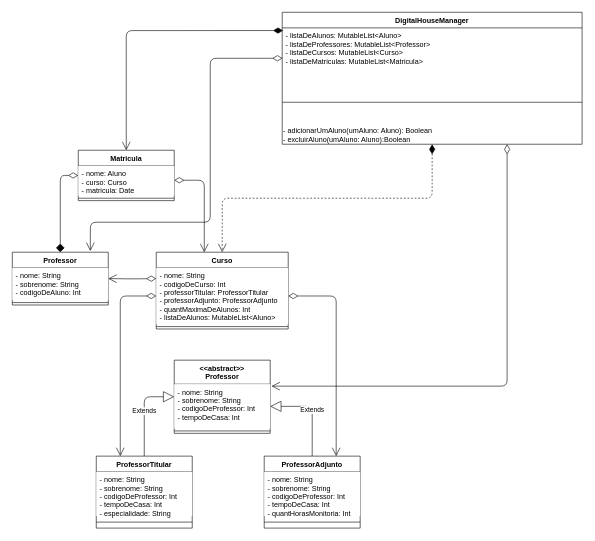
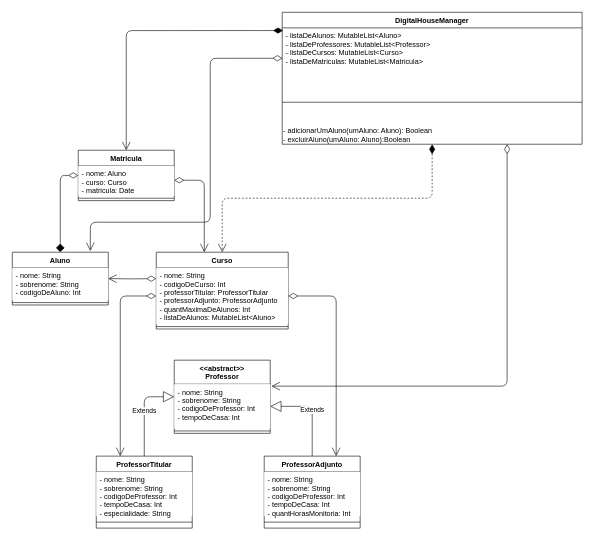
  <mxCell id="0" />
  <mxCell id="1" parent="0" />
  <mxCell id="2" value="Extends" style="endArrow=block;endSize=16;endFill=0;html=1;entryX=0;entryY=0.5;entryDx=0;entryDy=0;exitX=0.5;exitY=0;exitDx=0;exitDy=0;" edge="1" parent="1" source="20" target="13"><mxGeometry width="160" relative="1" as="geometry"><mxPoint x="200" y="740" as="sourcePoint" /><mxPoint x="360" y="740" as="targetPoint" /><Array as="points"><mxPoint x="240" y="661" /></Array></mxGeometry></mxCell>
  <mxCell id="3" value="Extends" style="endArrow=block;endSize=16;endFill=0;html=1;entryX=1;entryY=0.5;entryDx=0;entryDy=0;exitX=0.5;exitY=0;exitDx=0;exitDy=0;" edge="1" parent="1" source="23" target="14"><mxGeometry width="160" relative="1" as="geometry"><mxPoint x="480" y="710" as="sourcePoint" /><mxPoint x="640" y="710" as="targetPoint" /><Array as="points"><mxPoint x="520" y="677" /></Array></mxGeometry></mxCell>
  <mxCell id="4" value="" style="endArrow=open;html=1;endSize=12;startArrow=diamondThin;startSize=14;startFill=0;edgeStyle=orthogonalEdgeStyle;align=left;verticalAlign=bottom;exitX=0;exitY=0.5;exitDx=0;exitDy=0;entryX=0.25;entryY=0;entryDx=0;entryDy=0;" edge="1" parent="1" source="27" target="20"><mxGeometry x="-0.821" y="-34" relative="1" as="geometry"><mxPoint x="80" y="670" as="sourcePoint" /><mxPoint x="240" y="670" as="targetPoint" /><mxPoint as="offset" /></mxGeometry></mxCell>
  <mxCell id="5" value="" style="endArrow=open;html=1;endSize=12;startArrow=diamondThin;startSize=14;startFill=0;edgeStyle=orthogonalEdgeStyle;align=left;verticalAlign=bottom;exitX=1;exitY=0.5;exitDx=0;exitDy=0;entryX=0.75;entryY=0;entryDx=0;entryDy=0;" edge="1" parent="1" source="27" target="23"><mxGeometry x="-0.832" y="34" relative="1" as="geometry"><mxPoint x="510" y="520" as="sourcePoint" /><mxPoint x="670" y="520" as="targetPoint" /><mxPoint as="offset" /></mxGeometry></mxCell>
  <mxCell id="6" value="" style="endArrow=open;html=1;endSize=12;startArrow=diamondThin;startSize=14;startFill=0;edgeStyle=orthogonalEdgeStyle;align=left;verticalAlign=bottom;entryX=1;entryY=0.5;entryDx=0;entryDy=0;" edge="1" parent="1" target="29"><mxGeometry x="-1" y="20" relative="1" as="geometry"><mxPoint x="260" y="464" as="sourcePoint" /><mxPoint x="300" y="370" as="targetPoint" /><mxPoint as="offset" /></mxGeometry></mxCell>
  <mxCell id="7" value="1" style="endArrow=diamond;html=1;endSize=12;startArrow=diamondThin;startSize=14;startFill=0;edgeStyle=orthogonalEdgeStyle;align=left;verticalAlign=bottom;exitX=0;exitY=0.5;exitDx=0;exitDy=0;entryX=0.5;entryY=0;entryDx=0;entryDy=0;" edge="1" parent="1" source="32" target="29"><mxGeometry x="-1" y="3" relative="1" as="geometry"><mxPoint x="50" y="300" as="sourcePoint" /><mxPoint x="210" y="300" as="targetPoint" /></mxGeometry></mxCell>
  <mxCell id="8" value="" style="endArrow=open;html=1;endSize=12;startArrow=diamondThin;startSize=14;startFill=1;edgeStyle=orthogonalEdgeStyle;align=left;verticalAlign=bottom;exitX=0.5;exitY=1;exitDx=0;exitDy=0;entryX=0.5;entryY=0;entryDx=0;entryDy=0;dashed=1;" edge="1" parent="1" source="16" target="26"><mxGeometry x="-0.559" y="120" relative="1" as="geometry"><mxPoint x="560" y="380" as="sourcePoint" /><mxPoint x="720" y="380" as="targetPoint" /><mxPoint x="120" y="-120" as="offset" /></mxGeometry></mxCell>
  <mxCell id="9" value="" style="endArrow=open;html=1;endSize=12;startArrow=diamondThin;startSize=14;startFill=0;edgeStyle=orthogonalEdgeStyle;align=left;verticalAlign=bottom;exitX=0.75;exitY=1;exitDx=0;exitDy=0;entryX=1.013;entryY=0.045;entryDx=0;entryDy=0;entryPerimeter=0;" edge="1" parent="1" source="16" target="14"><mxGeometry x="-1" y="3" relative="1" as="geometry"><mxPoint x="660" y="410" as="sourcePoint" /><mxPoint x="820" y="410" as="targetPoint" /></mxGeometry></mxCell>
  <mxCell id="10" value="" style="endArrow=open;html=1;endSize=12;startArrow=diamondThin;startSize=14;startFill=1;edgeStyle=orthogonalEdgeStyle;align=left;verticalAlign=bottom;exitX=0.003;exitY=0.053;exitDx=0;exitDy=0;exitPerimeter=0;entryX=0.5;entryY=0;entryDx=0;entryDy=0;" edge="1" parent="1" source="17" target="32"><mxGeometry x="-0.698" y="-50" relative="1" as="geometry"><mxPoint x="270" y="220" as="sourcePoint" /><mxPoint x="430" y="220" as="targetPoint" /><mxPoint as="offset" /></mxGeometry></mxCell>
  <mxCell id="11" value="" style="endArrow=open;html=1;endSize=12;startArrow=diamondThin;startSize=14;startFill=0;edgeStyle=orthogonalEdgeStyle;align=left;verticalAlign=bottom;exitX=0.001;exitY=0.603;exitDx=0;exitDy=0;exitPerimeter=0;entryX=0.813;entryY=-0.023;entryDx=0;entryDy=0;entryPerimeter=0;" edge="1" parent="1" source="17" target="29"><mxGeometry x="-0.683" y="-100" relative="1" as="geometry"><mxPoint x="170" y="410" as="sourcePoint" /><mxPoint x="150" y="410" as="targetPoint" /><Array as="points"><mxPoint x="350" y="97" /><mxPoint x="350" y="370" /><mxPoint x="150" y="370" /></Array><mxPoint x="50" y="-86" as="offset" /></mxGeometry></mxCell>
  <mxCell id="12" value="" style="endArrow=open;html=1;endSize=12;startArrow=diamondThin;startSize=14;startFill=0;edgeStyle=orthogonalEdgeStyle;align=left;verticalAlign=bottom;entryX=0.364;entryY=0;entryDx=0;entryDy=0;entryPerimeter=0;" edge="1" parent="1" target="26"><mxGeometry x="-0.53" y="60" relative="1" as="geometry"><mxPoint x="290" y="300" as="sourcePoint" /><mxPoint x="450" y="300" as="targetPoint" /><Array as="points"><mxPoint x="340" y="300" /></Array><mxPoint as="offset" /></mxGeometry></mxCell>
  <mxCell id="13" value="&lt;&lt;abstract&gt;&gt;&#10;Professor" style="swimlane;fontStyle=1;align=center;verticalAlign=top;childLayout=stackLayout;horizontal=1;startSize=40;horizontalStack=0;resizeParent=1;resizeParentMax=0;resizeLast=0;collapsible=1;marginBottom=0;" parent="1" vertex="1"><mxGeometry x="290" y="600" width="160" height="122" as="geometry" /></mxCell>
  <mxCell id="14" value="- nome: String&#10;- sobrenome: String&#10;- codigoDeProfessor: Int&#10;- tempoDeCasa: Int" style="text;strokeColor=none;align=left;verticalAlign=top;spacingLeft=4;spacingRight=4;overflow=hidden;rotatable=0;points=[[0,0.5],[1,0.5]];portConstraint=eastwest;fillColor=#ffffff;" parent="13" vertex="1"><mxGeometry y="40" width="160" height="74" as="geometry" /></mxCell>
  <mxCell id="15" value="" style="line;strokeWidth=1;fillColor=none;align=left;verticalAlign=middle;spacingTop=-1;spacingLeft=3;spacingRight=3;rotatable=0;labelPosition=right;points=[];portConstraint=eastwest;" parent="13" vertex="1"><mxGeometry y="114" width="160" height="8" as="geometry" /></mxCell>
  <mxCell id="16" value="DigitalHouseManager" style="swimlane;fontStyle=1;align=center;verticalAlign=middle;childLayout=stackLayout;horizontal=1;startSize=26;horizontalStack=0;resizeParent=1;resizeParentMax=0;resizeLast=0;collapsible=1;marginBottom=0;" vertex="1" parent="1"><mxGeometry x="470" y="20" width="500" height="220" as="geometry" /></mxCell>
  <mxCell id="17" value="- listaDeAlunos: MutableList&lt;Aluno&gt;&#10;- listaDeProfessores: MutableList&lt;Professor&gt;&#10;- listaDeCursos: MutableList&lt;Curso&gt;&#10;- listaDeMatriculas: MutableList&lt;Matricula&gt;" style="text;strokeColor=none;fillColor=none;align=left;verticalAlign=top;spacingLeft=4;spacingRight=4;overflow=hidden;rotatable=0;points=[[0,0.5],[1,0.5]];portConstraint=eastwest;" vertex="1" parent="16"><mxGeometry y="26" width="500" height="84" as="geometry" /></mxCell>
  <mxCell id="18" value="" style="line;strokeWidth=1;fillColor=none;align=left;verticalAlign=middle;spacingTop=-1;spacingLeft=3;spacingRight=3;rotatable=0;labelPosition=right;points=[];portConstraint=eastwest;" vertex="1" parent="16"><mxGeometry y="110" width="500" height="80" as="geometry" /></mxCell>
  <mxCell id="19" value="&lt;span&gt;- adicionarUmAluno(umAluno: Aluno): Boolean&lt;br&gt;- excluirAluno(umAluno: Aluno):Boolean&lt;br&gt;&lt;/span&gt;" style="text;html=1;align=left;verticalAlign=middle;resizable=0;points=[];autosize=1;horizontal=1;" vertex="1" parent="16"><mxGeometry y="190" width="500" height="30" as="geometry" /></mxCell>
  <mxCell id="20" value="ProfessorTitular" style="swimlane;fontStyle=1;align=center;verticalAlign=top;childLayout=stackLayout;horizontal=1;startSize=26;horizontalStack=0;resizeParent=1;resizeParentMax=0;resizeLast=0;collapsible=1;marginBottom=0;" vertex="1" parent="1"><mxGeometry x="160" y="760" width="160" height="120" as="geometry" /></mxCell>
  <mxCell id="21" value="- nome: String&#10;- sobrenome: String&#10;- codigoDeProfessor: Int&#10;- tempoDeCasa: Int&#10;- especialidade: String" style="text;strokeColor=none;align=left;verticalAlign=top;spacingLeft=4;spacingRight=4;overflow=hidden;rotatable=0;points=[[0,0.5],[1,0.5]];portConstraint=eastwest;fillColor=#ffffff;" vertex="1" parent="20"><mxGeometry y="26" width="160" height="74" as="geometry" /></mxCell>
  <mxCell id="22" value="" style="line;strokeWidth=1;fillColor=none;align=left;verticalAlign=middle;spacingTop=-1;spacingLeft=3;spacingRight=3;rotatable=0;labelPosition=right;points=[];portConstraint=eastwest;" vertex="1" parent="20"><mxGeometry y="100" width="160" height="20" as="geometry" /></mxCell>
  <mxCell id="23" value="ProfessorAdjunto" style="swimlane;fontStyle=1;align=center;verticalAlign=top;childLayout=stackLayout;horizontal=1;startSize=26;horizontalStack=0;resizeParent=1;resizeParentMax=0;resizeLast=0;collapsible=1;marginBottom=0;" vertex="1" parent="1"><mxGeometry x="440" y="760" width="160" height="120" as="geometry" /></mxCell>
  <mxCell id="24" value="- nome: String&#10;- sobrenome: String&#10;- codigoDeProfessor: Int&#10;- tempoDeCasa: Int&#10;- quantHorasMonitoria: Int" style="text;strokeColor=none;align=left;verticalAlign=top;spacingLeft=4;spacingRight=4;overflow=hidden;rotatable=0;points=[[0,0.5],[1,0.5]];portConstraint=eastwest;fillColor=#ffffff;" vertex="1" parent="23"><mxGeometry y="26" width="160" height="74" as="geometry" /></mxCell>
  <mxCell id="25" value="" style="line;strokeWidth=1;fillColor=none;align=left;verticalAlign=middle;spacingTop=-1;spacingLeft=3;spacingRight=3;rotatable=0;labelPosition=right;points=[];portConstraint=eastwest;" vertex="1" parent="23"><mxGeometry y="100" width="160" height="20" as="geometry" /></mxCell>
  <mxCell id="26" value="Curso" style="swimlane;fontStyle=1;align=center;verticalAlign=top;childLayout=stackLayout;horizontal=1;startSize=26;horizontalStack=0;resizeParent=1;resizeParentMax=0;resizeLast=0;collapsible=1;marginBottom=0;" parent="1" vertex="1"><mxGeometry x="260" y="420" width="220" height="128" as="geometry" /></mxCell>
  <mxCell id="27" value="- nome: String&#10;- codigoDeCurso: Int&#10;- professorTitular: ProfessorTitular&#10;- professorAdjunto: ProfessorAdjunto&#10;- quantMaximaDeAlunos: Int&#10;- listaDeAlunos: MutableList&lt;Aluno&gt;&#10;" style="text;strokeColor=none;align=left;verticalAlign=top;spacingLeft=4;spacingRight=4;overflow=hidden;rotatable=0;points=[[0,0.5],[1,0.5]];portConstraint=eastwest;fillColor=#ffffff;" parent="26" vertex="1"><mxGeometry y="26" width="220" height="94" as="geometry" /></mxCell>
  <mxCell id="28" value="" style="line;strokeWidth=1;fillColor=none;align=left;verticalAlign=middle;spacingTop=-1;spacingLeft=3;spacingRight=3;rotatable=0;labelPosition=right;points=[];portConstraint=eastwest;" parent="26" vertex="1"><mxGeometry y="120" width="220" height="8" as="geometry" /></mxCell>
- <mxCell id="29" value="Professor" style="swimlane;fontStyle=1;align=center;verticalAlign=top;childLayout=stackLayout;horizontal=1;startSize=26;horizontalStack=0;resizeParent=1;resizeParentMax=0;resizeLast=0;collapsible=1;marginBottom=0;" parent="1" vertex="1"><mxGeometry x="20" y="420" width="160" height="88" as="geometry" /></mxCell>
+ <mxCell id="29" value="Aluno" style="swimlane;fontStyle=1;align=center;verticalAlign=top;childLayout=stackLayout;horizontal=1;startSize=26;horizontalStack=0;resizeParent=1;resizeParentMax=0;resizeLast=0;collapsible=1;marginBottom=0;" parent="1" vertex="1"><mxGeometry x="20" y="420" width="160" height="88" as="geometry" /></mxCell>
  <mxCell id="30" value="- nome: String&#10;- sobrenome: String&#10;- codigoDeAluno: Int" style="text;strokeColor=none;align=left;verticalAlign=top;spacingLeft=4;spacingRight=4;overflow=hidden;rotatable=0;points=[[0,0.5],[1,0.5]];portConstraint=eastwest;fillColor=#ffffff;" parent="29" vertex="1"><mxGeometry y="26" width="160" height="54" as="geometry" /></mxCell>
  <mxCell id="31" value="" style="line;strokeWidth=1;fillColor=none;align=left;verticalAlign=middle;spacingTop=-1;spacingLeft=3;spacingRight=3;rotatable=0;labelPosition=right;points=[];portConstraint=eastwest;" parent="29" vertex="1"><mxGeometry y="80" width="160" height="8" as="geometry" /></mxCell>
  <mxCell id="32" value="Matricula" style="swimlane;fontStyle=1;align=center;verticalAlign=top;childLayout=stackLayout;horizontal=1;startSize=26;horizontalStack=0;resizeParent=1;resizeParentMax=0;resizeLast=0;collapsible=1;marginBottom=0;" vertex="1" parent="1"><mxGeometry x="130" y="250" width="160" height="84" as="geometry" /></mxCell>
  <mxCell id="33" value="- nome: Aluno&#10;- curso: Curso&#10;- matricula: Date" style="text;strokeColor=none;align=left;verticalAlign=top;spacingLeft=4;spacingRight=4;overflow=hidden;rotatable=0;points=[[0,0.5],[1,0.5]];portConstraint=eastwest;fillColor=#ffffff;" vertex="1" parent="32"><mxGeometry y="26" width="160" height="50" as="geometry" /></mxCell>
  <mxCell id="34" value="" style="line;strokeWidth=1;fillColor=none;align=left;verticalAlign=middle;spacingTop=-1;spacingLeft=3;spacingRight=3;rotatable=0;labelPosition=right;points=[];portConstraint=eastwest;" vertex="1" parent="32"><mxGeometry y="76" width="160" height="8" as="geometry" /></mxCell>
